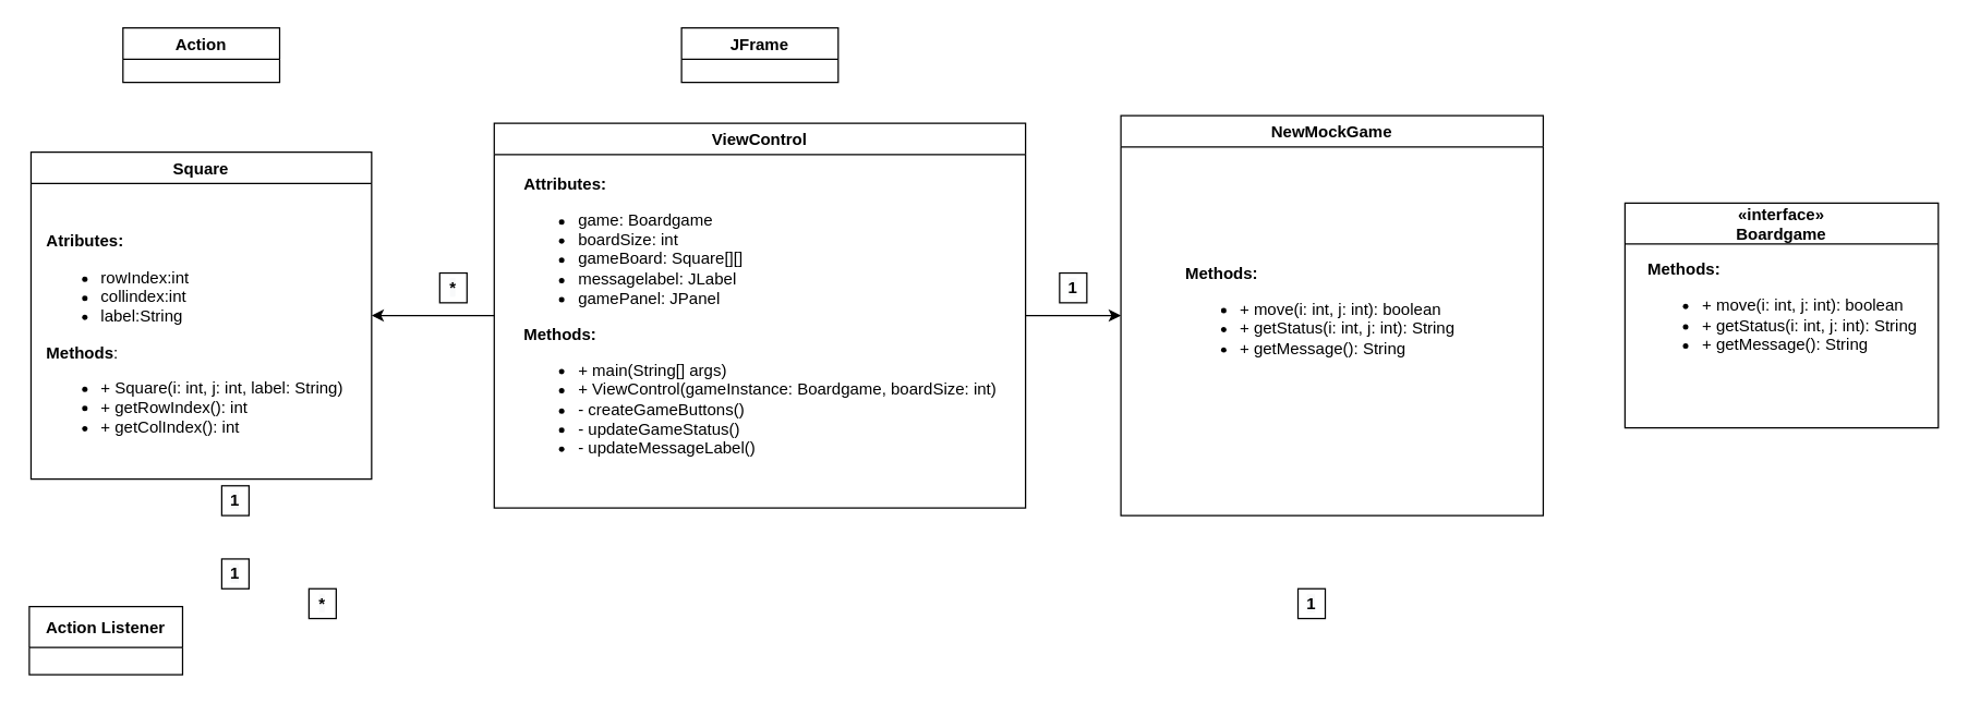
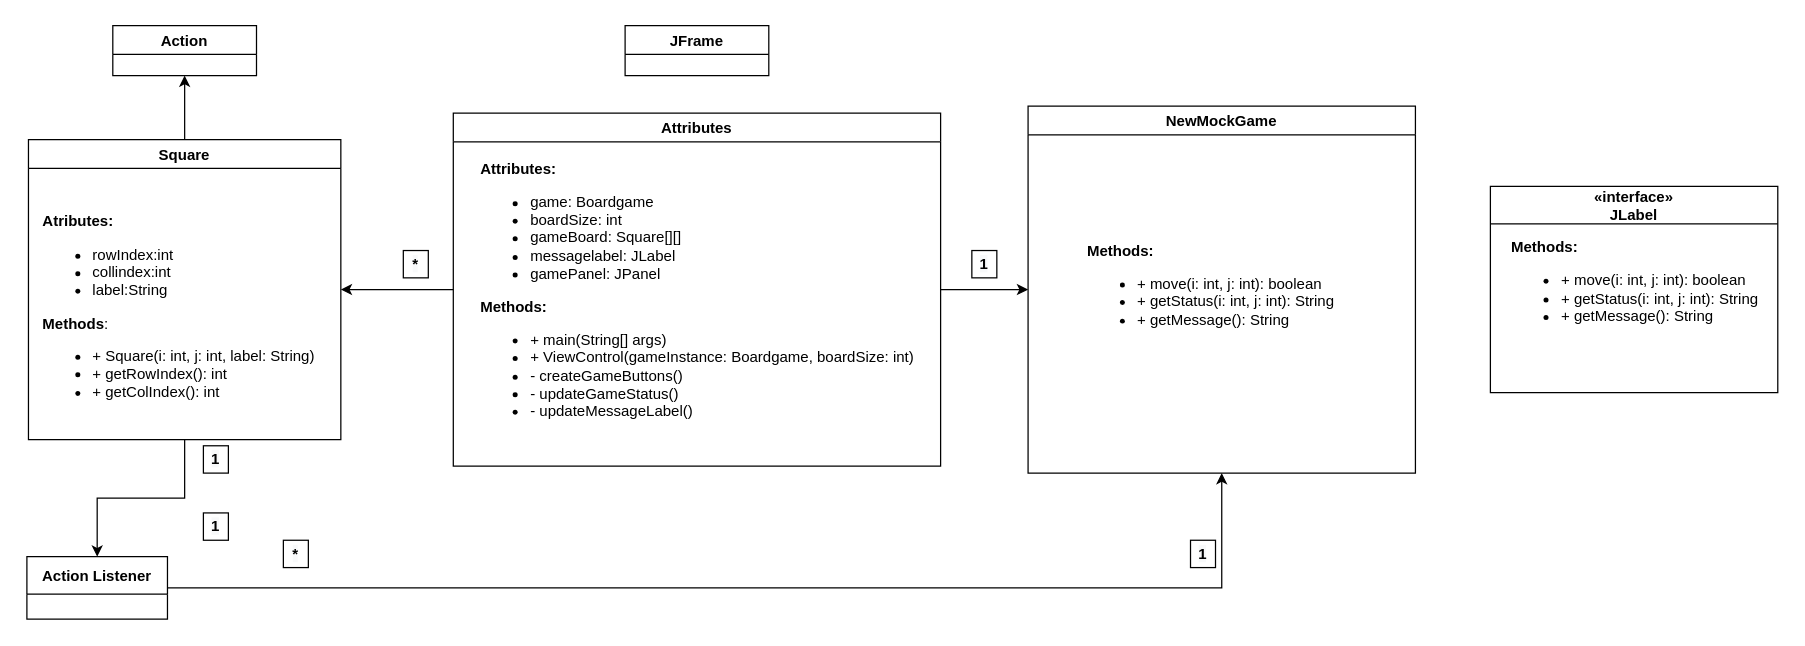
  <mxCell id="0" />
  <mxCell id="1" parent="0" />
- <mxCell id="2" value="«interface»&#10;Boardgame" style="swimlane;startSize=30;" parent="1" vertex="1"><mxGeometry x="1192" y="148.75" width="230" height="165" as="geometry" /></mxCell>
+ <mxCell id="2" value="«interface»&#10;JLabel" style="swimlane;startSize=30;" parent="1" vertex="1"><mxGeometry x="1192" y="148.75" width="230" height="165" as="geometry" /></mxCell>
  <mxCell id="3" value="&lt;b&gt;Methods:&lt;/b&gt;&lt;br&gt;&lt;ul&gt;&lt;li&gt;+ move(i: int, j: int): boolean&lt;/li&gt;&lt;li&gt;+ getStatus(i: int, j: int): String&lt;/li&gt;&lt;li&gt;+ getMessage(): String&lt;/li&gt;&lt;/ul&gt;" style="text;whiteSpace=wrap;html=1;" parent="2" vertex="1"><mxGeometry x="15" y="35" width="200" height="120" as="geometry" /></mxCell>
  <mxCell id="4" value="NewMockGame" style="swimlane;" parent="1" vertex="1"><mxGeometry x="822" y="84.38" width="310" height="293.75" as="geometry" /></mxCell>
  <mxCell id="5" value="&lt;div style=&quot;text-align: left;&quot;&gt;&lt;b style=&quot;background-color: initial;&quot;&gt;Methods:&lt;/b&gt;&lt;br&gt;&lt;/div&gt;&lt;div style=&quot;&quot;&gt;&lt;ul style=&quot;&quot;&gt;&lt;li style=&quot;text-align: left;&quot;&gt;+ move(i: int, j: int): boolean&lt;/li&gt;&lt;li style=&quot;text-align: left;&quot;&gt;+ getStatus(i: int, j: int): String&lt;/li&gt;&lt;li style=&quot;text-align: left;&quot;&gt;+ getMessage(): String&lt;/li&gt;&lt;/ul&gt;&lt;/div&gt;&lt;div&gt;&lt;br&gt;&lt;/div&gt;" style="text;html=1;align=center;verticalAlign=middle;resizable=0;points=[];autosize=1;strokeColor=none;fillColor=none;" parent="4" vertex="1"><mxGeometry x="36" y="101.25" width="220" height="110" as="geometry" /></mxCell>
  <mxCell id="6" style="edgeStyle=orthogonalEdgeStyle;rounded=0;orthogonalLoop=1;jettySize=auto;html=1;exitX=1;exitY=0.5;exitDx=0;exitDy=0;entryX=0;entryY=0.5;entryDx=0;entryDy=0;" parent="1" source="8" target="4" edge="1"><mxGeometry relative="1" as="geometry"><mxPoint x="812" y="235" as="targetPoint" /></mxGeometry></mxCell>
  <mxCell id="7" style="edgeStyle=orthogonalEdgeStyle;rounded=0;orthogonalLoop=1;jettySize=auto;html=1;entryX=1;entryY=0.5;entryDx=0;entryDy=0;" parent="1" source="8" target="13" edge="1"><mxGeometry relative="1" as="geometry" /></mxCell>
- <mxCell id="8" value="ViewControl" style="swimlane;" parent="1" vertex="1"><mxGeometry x="362" y="90" width="390" height="282.5" as="geometry" /></mxCell>
+ <mxCell id="8" value="Attributes" style="swimlane;" parent="1" vertex="1"><mxGeometry x="362" y="90" width="390" height="282.5" as="geometry" /></mxCell>
  <mxCell id="9" value="&lt;div style=&quot;text-align: left;&quot;&gt;&lt;br&gt;&lt;/div&gt;" style="text;html=1;align=center;verticalAlign=middle;resizable=0;points=[];autosize=1;strokeColor=none;fillColor=none;" parent="8" vertex="1"><mxGeometry x="90" y="75" width="20" height="30" as="geometry" /></mxCell>
  <mxCell id="10" value="&lt;div&gt;&lt;div style=&quot;text-align: left;&quot;&gt;&lt;b&gt;Attributes:&lt;/b&gt;&lt;/div&gt;&lt;div&gt;&lt;ul&gt;&lt;li style=&quot;text-align: left;&quot;&gt;game: Boardgame&lt;/li&gt;&lt;li style=&quot;text-align: left;&quot;&gt;boardSize: int&lt;/li&gt;&lt;li style=&quot;text-align: left;&quot;&gt;gameBoard: Square[][]&lt;/li&gt;&lt;li style=&quot;text-align: left;&quot;&gt;messagelabel: JLabel&lt;/li&gt;&lt;li style=&quot;text-align: left;&quot;&gt;gamePanel: JPanel&lt;/li&gt;&lt;/ul&gt;&lt;/div&gt;&lt;/div&gt;&lt;div style=&quot;text-align: left;&quot;&gt;&lt;b&gt;Methods:&lt;/b&gt;&lt;/div&gt;&lt;div style=&quot;text-align: left;&quot;&gt;&lt;ul&gt;&lt;li&gt;+ main(String[] args)&lt;/li&gt;&lt;li&gt;+ ViewControl(gameInstance: Boardgame, boardSize: int)&lt;/li&gt;&lt;li&gt;- createGameButtons()&lt;/li&gt;&lt;li&gt;- updateGameStatus()&lt;/li&gt;&lt;li&gt;- updateMessageLabel()&lt;/li&gt;&lt;/ul&gt;&lt;/div&gt;" style="text;html=1;align=center;verticalAlign=middle;resizable=0;points=[];autosize=1;strokeColor=none;fillColor=none;" parent="8" vertex="1"><mxGeometry x="10" y="32.5" width="370" height="230" as="geometry" /></mxCell>
+ <mxCell id="11" style="edgeStyle=orthogonalEdgeStyle;rounded=0;orthogonalLoop=1;jettySize=auto;html=1;entryX=0.5;entryY=1;entryDx=0;entryDy=0;" parent="1" source="13" target="17" edge="1"><mxGeometry relative="1" as="geometry" /></mxCell>
+ <mxCell id="12" style="edgeStyle=orthogonalEdgeStyle;rounded=0;orthogonalLoop=1;jettySize=auto;html=1;entryX=0.5;entryY=0;entryDx=0;entryDy=0;" parent="1" source="13" target="16" edge="1"><mxGeometry relative="1" as="geometry" /></mxCell>
  <mxCell id="13" value="Square" style="swimlane;" parent="1" vertex="1"><mxGeometry x="22" y="111.25" width="250" height="240" as="geometry" /></mxCell>
  <mxCell id="14" value="&lt;div&gt;&lt;br&gt;&lt;/div&gt;&lt;div&gt;&lt;br&gt;&lt;/div&gt;&lt;div style=&quot;text-align: left;&quot;&gt;&lt;b&gt;Atributes:&lt;/b&gt;&lt;/div&gt;&lt;div style=&quot;text-align: left;&quot;&gt;&lt;ul&gt;&lt;li&gt;rowIndex:int&lt;/li&gt;&lt;li&gt;collindex:int&lt;/li&gt;&lt;li&gt;label:String&lt;/li&gt;&lt;/ul&gt;&lt;/div&gt;&lt;div style=&quot;text-align: left;&quot;&gt;&lt;b&gt;Methods&lt;/b&gt;:&lt;/div&gt;&lt;div&gt;&lt;ul&gt;&lt;li style=&quot;text-align: left;&quot;&gt;+ Square(i: int, j: int, label: String)&lt;/li&gt;&lt;li style=&quot;text-align: left;&quot;&gt;+ getRowIndex(): int&lt;/li&gt;&lt;li style=&quot;text-align: left;&quot;&gt;+ getColIndex(): int&lt;/li&gt;&lt;/ul&gt;&lt;/div&gt;&lt;div&gt;&lt;br&gt;&lt;/div&gt;" style="text;html=1;align=center;verticalAlign=middle;resizable=0;points=[];autosize=1;strokeColor=none;fillColor=none;" parent="13" vertex="1"><mxGeometry y="22.5" width="240" height="220" as="geometry" /></mxCell>
+ <mxCell id="15" style="edgeStyle=orthogonalEdgeStyle;rounded=0;orthogonalLoop=1;jettySize=auto;html=1;entryX=0.5;entryY=1;entryDx=0;entryDy=0;" parent="1" source="16" target="4" edge="1"><mxGeometry relative="1" as="geometry" /></mxCell>
  <mxCell id="16" value="Action Listener" style="swimlane;fontStyle=1;childLayout=stackLayout;horizontal=1;startSize=30;horizontalStack=0;resizeParent=1;resizeParentMax=0;resizeLast=0;collapsible=1;marginBottom=0;" parent="1" vertex="1"><mxGeometry x="20.75" y="445" width="112.5" height="50" as="geometry" /></mxCell>
  <mxCell id="17" value="Action" style="swimlane;" parent="1" vertex="1"><mxGeometry x="89.5" y="20" width="115" height="40" as="geometry" /></mxCell>
  <mxCell id="18" value="&lt;div style=&quot;text-align: left;&quot;&gt;&lt;br&gt;&lt;/div&gt;" style="text;html=1;align=center;verticalAlign=middle;resizable=0;points=[];autosize=1;strokeColor=none;fillColor=none;" parent="17" vertex="1"><mxGeometry x="90" y="75" width="20" height="30" as="geometry" /></mxCell>
  <mxCell id="19" value="&lt;b style=&quot;color: rgb(0, 0, 0); font-family: Helvetica; font-size: 12px; font-style: normal; font-variant-ligatures: normal; font-variant-caps: normal; letter-spacing: normal; orphans: 2; text-indent: 0px; text-transform: none; widows: 2; word-spacing: 0px; -webkit-text-stroke-width: 0px; background-color: rgb(248, 249, 250); text-decoration-thickness: initial; text-decoration-style: initial; text-decoration-color: initial;&quot;&gt;1&lt;/b&gt;" style="rounded=0;whiteSpace=wrap;html=1;align=center;" parent="1" vertex="1"><mxGeometry x="162" y="356.26" width="20" height="21.87" as="geometry" /></mxCell>
  <mxCell id="20" value="&lt;b style=&quot;color: rgb(0, 0, 0); font-family: Helvetica; font-size: 12px; font-style: normal; font-variant-ligatures: normal; font-variant-caps: normal; letter-spacing: normal; orphans: 2; text-indent: 0px; text-transform: none; widows: 2; word-spacing: 0px; -webkit-text-stroke-width: 0px; background-color: rgb(248, 249, 250); text-decoration-thickness: initial; text-decoration-style: initial; text-decoration-color: initial;&quot;&gt;1&lt;/b&gt;" style="rounded=0;whiteSpace=wrap;html=1;align=center;" parent="1" vertex="1"><mxGeometry x="162" y="410" width="20" height="21.87" as="geometry" /></mxCell>
  <mxCell id="21" value="&lt;b style=&quot;color: rgb(0, 0, 0); font-family: Helvetica; font-size: 12px; font-style: normal; font-variant-ligatures: normal; font-variant-caps: normal; letter-spacing: normal; orphans: 2; text-indent: 0px; text-transform: none; widows: 2; word-spacing: 0px; -webkit-text-stroke-width: 0px; background-color: rgb(248, 249, 250); text-decoration-thickness: initial; text-decoration-style: initial; text-decoration-color: initial;&quot;&gt;1&lt;/b&gt;" style="rounded=0;whiteSpace=wrap;html=1;align=center;" parent="1" vertex="1"><mxGeometry x="777" y="200" width="20" height="21.87" as="geometry" /></mxCell>
  <mxCell id="22" value="&lt;span style=&quot;color: rgb(0, 0, 0); font-family: Helvetica; font-size: 12px; font-style: normal; font-variant-ligatures: normal; font-variant-caps: normal; letter-spacing: normal; orphans: 2; text-indent: 0px; text-transform: none; widows: 2; word-spacing: 0px; -webkit-text-stroke-width: 0px; background-color: rgb(248, 249, 250); text-decoration-thickness: initial; text-decoration-style: initial; text-decoration-color: initial;&quot;&gt;&lt;b&gt;*&lt;/b&gt;&lt;/span&gt;" style="rounded=0;whiteSpace=wrap;html=1;align=center;" parent="1" vertex="1"><mxGeometry x="322" y="200" width="20" height="21.87" as="geometry" /></mxCell>
  <mxCell id="23" value="&lt;span style=&quot;color: rgb(0, 0, 0); font-family: Helvetica; font-size: 12px; font-style: normal; font-variant-ligatures: normal; font-variant-caps: normal; letter-spacing: normal; orphans: 2; text-indent: 0px; text-transform: none; widows: 2; word-spacing: 0px; -webkit-text-stroke-width: 0px; background-color: rgb(248, 249, 250); text-decoration-thickness: initial; text-decoration-style: initial; text-decoration-color: initial;&quot;&gt;&lt;b&gt;*&lt;/b&gt;&lt;/span&gt;" style="rounded=0;whiteSpace=wrap;html=1;align=center;" parent="1" vertex="1"><mxGeometry x="226" y="431.87" width="20" height="21.87" as="geometry" /></mxCell>
  <mxCell id="24" value="&lt;b style=&quot;color: rgb(0, 0, 0); font-family: Helvetica; font-size: 12px; font-style: normal; font-variant-ligatures: normal; font-variant-caps: normal; letter-spacing: normal; orphans: 2; text-indent: 0px; text-transform: none; widows: 2; word-spacing: 0px; -webkit-text-stroke-width: 0px; background-color: rgb(248, 249, 250); text-decoration-thickness: initial; text-decoration-style: initial; text-decoration-color: initial;&quot;&gt;1&lt;/b&gt;" style="rounded=0;whiteSpace=wrap;html=1;align=center;" parent="1" vertex="1"><mxGeometry x="952" y="431.87" width="20" height="21.87" as="geometry" /></mxCell>
  <mxCell id="25" value="JFrame" style="swimlane;" parent="1" vertex="1"><mxGeometry x="499.5" y="20" width="115" height="40" as="geometry" /></mxCell>
  <mxCell id="26" value="&lt;div style=&quot;text-align: left;&quot;&gt;&lt;br&gt;&lt;/div&gt;" style="text;html=1;align=center;verticalAlign=middle;resizable=0;points=[];autosize=1;strokeColor=none;fillColor=none;" parent="25" vertex="1"><mxGeometry x="90" y="75" width="20" height="30" as="geometry" /></mxCell>
